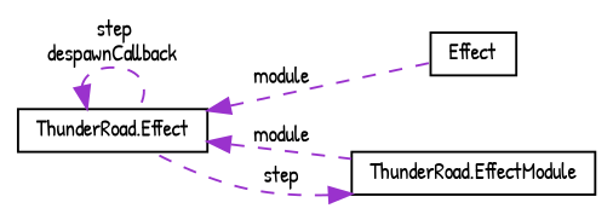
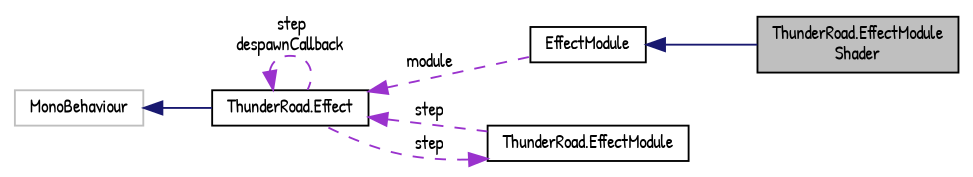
  digraph {
    fontname="Patrick Hand"
    rankdir=LR
    node [color=black fillcolor=white fontname="Patrick Hand" fontsize=10 shape=record style=filled]
    edge [color=darkorchid3 dir=back fontname="Patrick Hand" fontsize=10 labelfontname=Helvetica labelfontsize=10 style=dashed]
-   n2 [height=0.2 label=Effect width=0.4]
+   n1 [fillcolor=grey75 fontcolor=black height=0.2 label="ThunderRoad.EffectModule\lShader" width=0.4]
+   n2 [height=0.2 label=EffectModule width=0.4]
    n3 [height=0.2 label="ThunderRoad.Effect" width=0.4]
    n4 [height=0.2 label="ThunderRoad.EffectModule" width=0.4]
+   n5 [color=grey75 height=0.2 label=MonoBehaviour width=0.4]
+   n2 -> n1 [color=midnightblue style=solid]
    n3 -> n2 [label=" module"]
    n3 -> n3 [label=" step\ndespawnCallback"]
-   n3 -> n4 [label=" module"]
+   n3 -> n4 [label=" step"]
    n4 -> n3 [label=" step"]
+   n5 -> n3 [color=midnightblue style=solid]
  }
